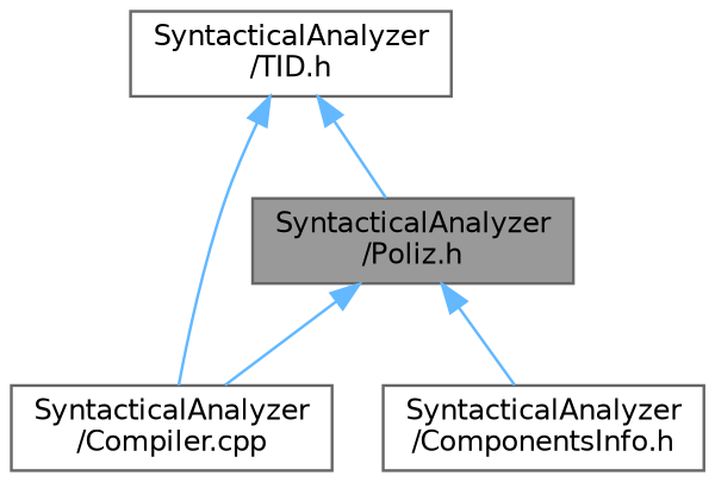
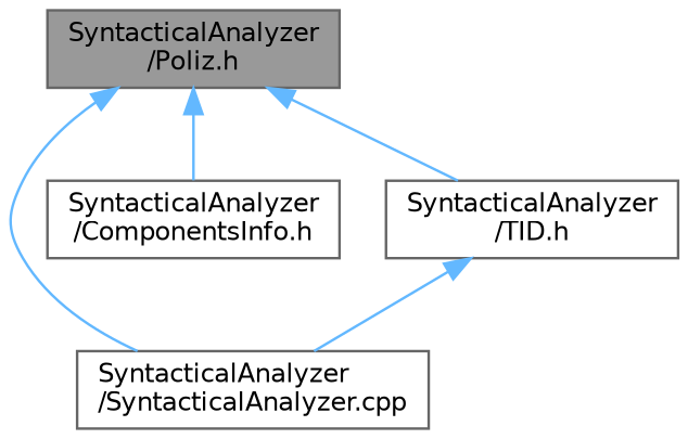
  digraph {
    node [color=grey40 fillcolor=white fontname=Helvetica fontsize=10 shape=box style=filled]
    edge [color=steelblue1 dir=back fontname=Helvetica fontsize=10 labelfontname=Helvetica labelfontsize=10 style=solid]
    n1 [color=gray40 fillcolor=grey60 fontcolor=black height=0.2 label="SyntacticalAnalyzer\l/Poliz.h" width=0.4]
-   n2 [height=0.2 label="SyntacticalAnalyzer\l/Compiler.cpp" width=0.4]
+   n2 [height=0.2 label="SyntacticalAnalyzer\l/SyntacticalAnalyzer.cpp" width=0.4]
    n3 [height=0.2 label="SyntacticalAnalyzer\l/ComponentsInfo.h" width=0.4]
    n4 [height=0.2 label="SyntacticalAnalyzer\l/TID.h" width=0.4]
    n1 -> n2
    n1 -> n3
-   n4 -> n1
+   n1 -> n4
    n4 -> n2
  }
